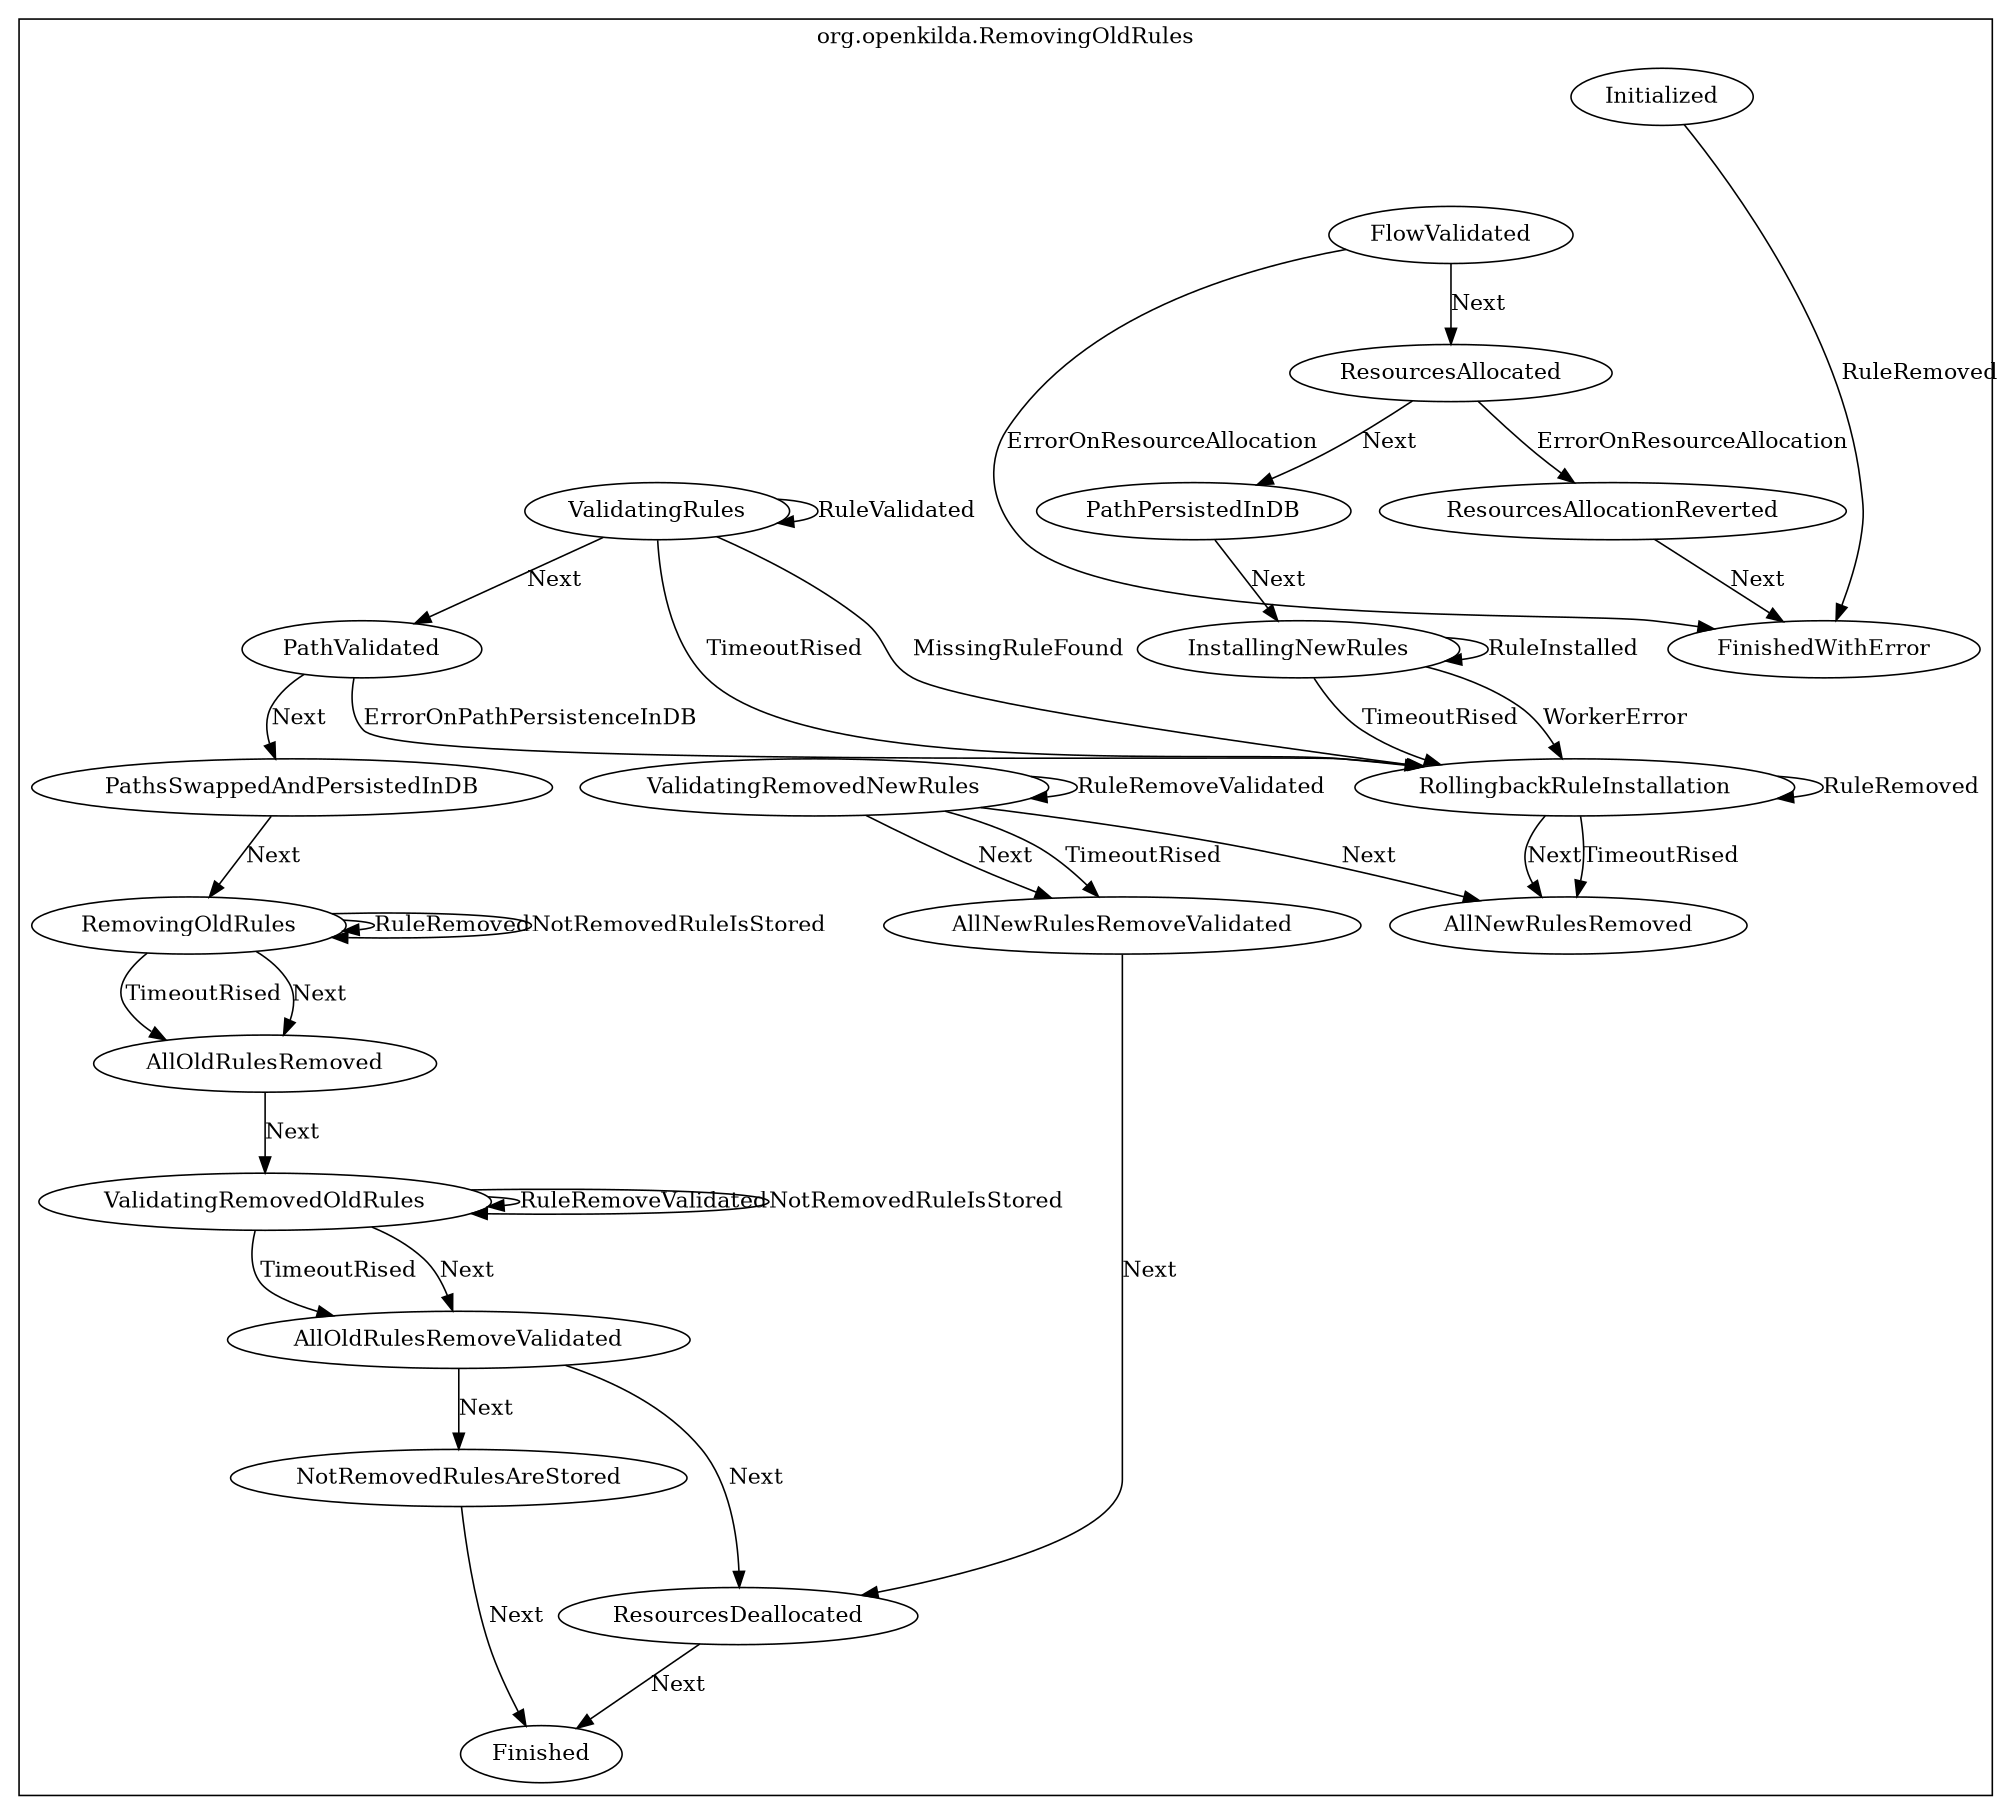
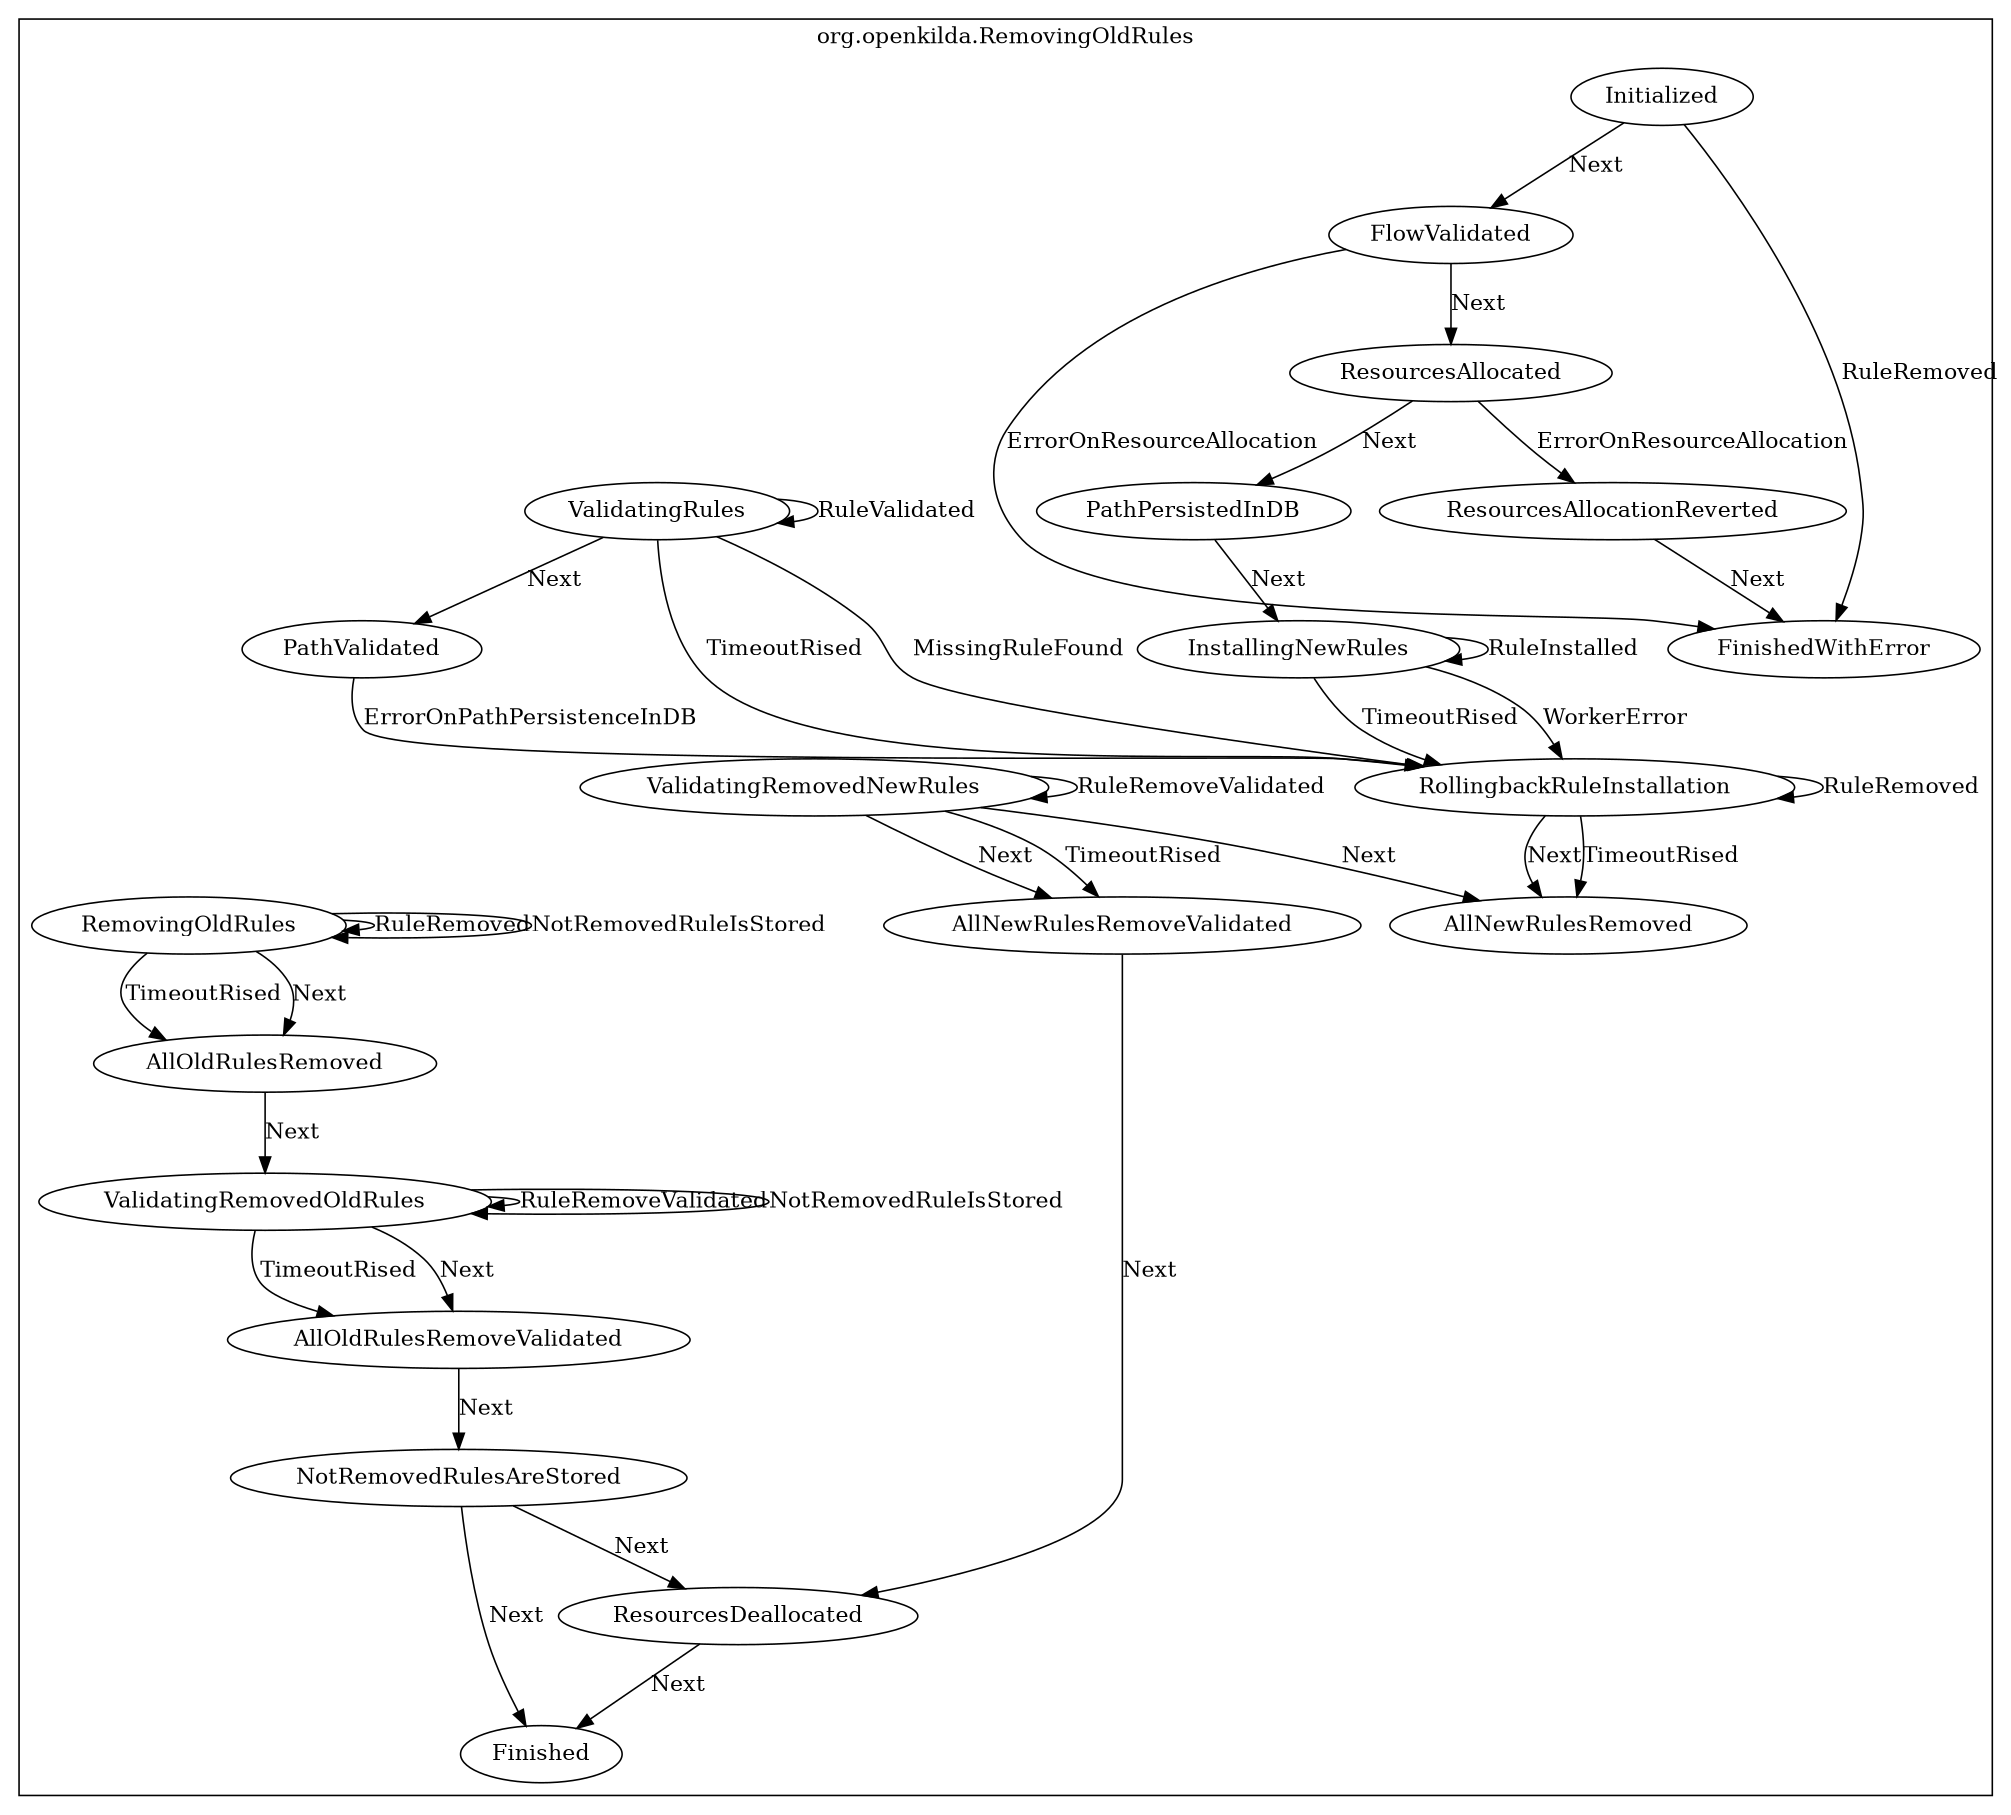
  digraph {
    compound=true
    n1 [label=Initialized]
    n2 [label=FlowValidated]
    n3 [label=FinishedWithError]
    n4 [label=ResourcesAllocated]
    n5 [label=ResourcesAllocationReverted]
    n6 [label=PathPersistedInDB]
    n7 [label=InstallingNewRules]
    n8 [label=RollingbackRuleInstallation]
    n9 [label=ValidatingRules]
    n10 [label=PathValidated]
-   n11 [label=PathsSwappedAndPersistedInDB]
    n12 [label=RemovingOldRules]
    n13 [label=AllOldRulesRemoved]
    n14 [label=ValidatingRemovedOldRules]
    n15 [label=AllOldRulesRemoveValidated]
    n16 [label=ResourcesDeallocated]
    n17 [label=NotRemovedRulesAreStored]
    n18 [label=Finished]
    n19 [label=AllNewRulesRemoved]
    n20 [label=ValidatingRemovedNewRules]
    n21 [label=AllNewRulesRemoveValidated]
    subgraph cluster_1 {
      label="org.openkilda.RemovingOldRules"
      n1
      n2
      n3
      n4
      n5
      n6
      n7
      n8
      n9
      n10
-     n11
      n12
      n13
      n14
      n15
      n16
      n17
      n18
      n19
      n20
      n21
    }
+   n1 -> n2 [label=Next]
    n1 -> n3 [label=RuleRemoved]
    n2 -> n3 [label=ErrorOnResourceAllocation]
    n2 -> n4 [label=Next]
    n4 -> n5 [label=ErrorOnResourceAllocation]
    n4 -> n6 [label=Next]
    n5 -> n3 [label=Next]
    n6 -> n7 [label=Next]
    n7 -> n7 [label=RuleInstalled]
    n7 -> n8 [label=TimeoutRised]
    n7 -> n8 [label=WorkerError]
    n8 -> n8 [label=RuleRemoved]
    n8 -> n19 [label=Next]
    n8 -> n19 [label=TimeoutRised]
    n9 -> n8 [label=TimeoutRised]
    n9 -> n8 [label=MissingRuleFound]
    n9 -> n9 [label=RuleValidated]
    n9 -> n10 [label=Next]
    n10 -> n8 [label=ErrorOnPathPersistenceInDB]
-   n10 -> n11 [label=Next]
-   n11 -> n12 [label=Next]
    n12 -> n12 [label=RuleRemoved]
    n12 -> n12 [label=NotRemovedRuleIsStored]
    n12 -> n13 [label=Next]
    n12 -> n13 [label=TimeoutRised]
    n13 -> n14 [label=Next]
    n14 -> n14 [label=RuleRemoveValidated]
    n14 -> n14 [label=NotRemovedRuleIsStored]
    n14 -> n15 [label=Next]
    n14 -> n15 [label=TimeoutRised]
-   n15 -> n16 [label=Next]
+   n17 -> n16 [label=Next]
    n15 -> n17 [label=Next]
    n16 -> n18 [label=Next]
    n17 -> n18 [label=Next]
    n20 -> n19 [label=Next]
    n20 -> n20 [label=RuleRemoveValidated]
    n20 -> n21 [label=Next]
    n20 -> n21 [label=TimeoutRised]
    n21 -> n16 [label=Next]
  }
